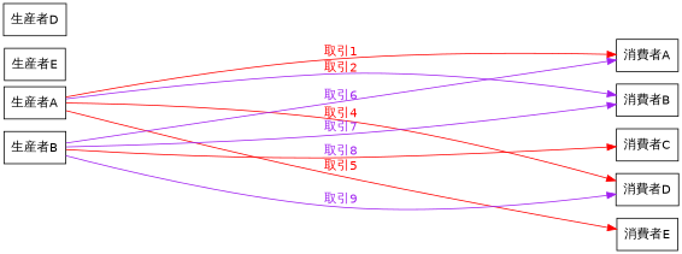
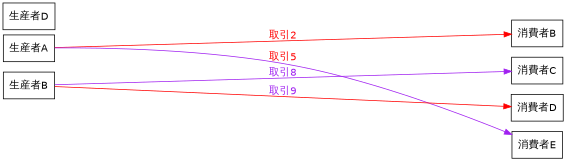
  digraph {
    nodesep=0.1
    rankdir=LR
    ranksep=8.0
    node [fontname=Helvetica shape=box]
    edge [fontname=Helvetica]
    n1 [label="生産者A"]
    n2 [label="生産者B"]
    n3 [label="生産者D"]
-   n4 [label="生産者E"]
-   n5 [label="消費者A"]
    n6 [label="消費者B"]
    n7 [label="消費者C"]
    n8 [label="消費者D"]
    n9 [label="消費者E"]
    subgraph sub_1 {
      label="生産者"
      subgraph sub_2 {
        label="生産者"
        rank=same
        n1
        n2
        n3
-       n4
      }
    }
    subgraph sub_3 {
      label="消費者"
      subgraph sub_4 {
        label="消費者"
        rank=same
-       n5
        n6
        n7
        n8
        n9
      }
    }
    n1 -> n2 [style=invis fontname=""]
-   n1 -> n5 [color=red fontcolor=red label="取引1"]
-   n1 -> n6 [color=purple fontcolor=red label="取引2"]
-   n1 -> n8 [color=red fontcolor=red label="取引4"]
-   n1 -> n9 [color=red fontcolor=red label="取引5"]
-   n2 -> n5 [color=purple fontcolor=purple label="取引6"]
-   n2 -> n6 [color=purple fontcolor=purple label="取引7"]
-   n2 -> n7 [color=red fontcolor=purple label="取引8"]
-   n2 -> n8 [color=purple fontcolor=purple label="取引9"]
-   n3 -> n4 [style=invis fontname=""]
-   n5 -> n6 [style=invis fontname=""]
+   n1 -> n6 [color=red fontcolor=red label="取引2"]
+   n1 -> n9 [color=purple fontcolor=red label="取引5"]
+   n2 -> n7 [color=purple fontcolor=purple label="取引8"]
+   n2 -> n8 [color=red fontcolor=purple label="取引9"]
    n6 -> n7 [style=invis fontname=""]
    n7 -> n8 [style=invis fontname=""]
    n8 -> n9 [style=invis fontname=""]
  }
